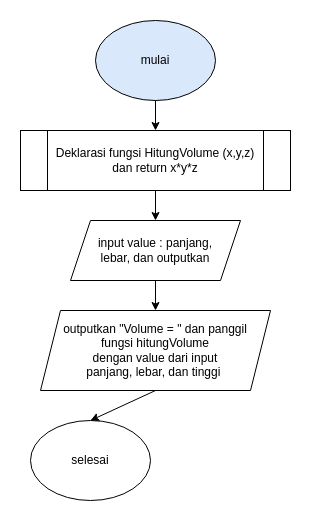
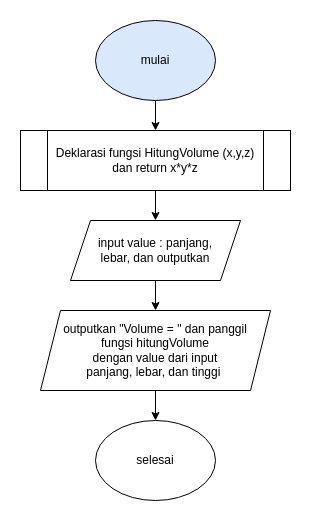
  <mxCell id="0" />
  <mxCell id="1" parent="0" />
  <mxCell id="2" value="mulai" style="ellipse;whiteSpace=wrap;html=1;fillColor=#dae8fc;" vertex="1" parent="1"><mxGeometry x="95" y="20" width="120" height="80" as="geometry" /></mxCell>
  <mxCell id="3" value="" style="endArrow=classic;html=1;rounded=0;exitX=0.5;exitY=1;exitDx=0;exitDy=0;" edge="1" parent="1" source="2"><mxGeometry width="50" height="50" relative="1" as="geometry"><mxPoint x="145" y="240" as="sourcePoint" /><mxPoint x="155" y="130" as="targetPoint" /></mxGeometry></mxCell>
  <mxCell id="4" value="Deklarasi fungsi HitungVolume (x,y,z)&lt;br&gt;dan return x*y*z" style="shape=process;whiteSpace=wrap;html=1;backgroundOutline=1;" vertex="1" parent="1"><mxGeometry x="20" y="130" width="270" height="60" as="geometry" /></mxCell>
  <mxCell id="5" value="input value : panjang,&lt;br&gt;lebar, dan outputkan" style="shape=parallelogram;perimeter=parallelogramPerimeter;whiteSpace=wrap;html=1;fixedSize=1;" vertex="1" parent="1"><mxGeometry x="70" y="220" width="170" height="60" as="geometry" /></mxCell>
  <mxCell id="6" value="outputkan &quot;Volume = &quot; dan panggil &lt;br&gt;fungsi hitungVolume &lt;br&gt;dengan value dari input&lt;br&gt;panjang, lebar, dan tinggi&amp;nbsp;" style="shape=parallelogram;perimeter=parallelogramPerimeter;whiteSpace=wrap;html=1;fixedSize=1;" vertex="1" parent="1"><mxGeometry x="40" y="310" width="230" height="80" as="geometry" /></mxCell>
  <mxCell id="7" value="" style="endArrow=classic;html=1;rounded=0;exitX=0.5;exitY=1;exitDx=0;exitDy=0;" edge="1" parent="1" source="4"><mxGeometry width="50" height="50" relative="1" as="geometry"><mxPoint x="145" y="210" as="sourcePoint" /><mxPoint x="155" y="220" as="targetPoint" /></mxGeometry></mxCell>
  <mxCell id="8" value="" style="endArrow=classic;html=1;rounded=0;entryX=0.5;entryY=0;entryDx=0;entryDy=0;" edge="1" parent="1" target="6"><mxGeometry width="50" height="50" relative="1" as="geometry"><mxPoint x="155" y="280" as="sourcePoint" /><mxPoint x="195" y="120" as="targetPoint" /></mxGeometry></mxCell>
- <mxCell id="9" value="selesai" style="ellipse;whiteSpace=wrap;html=1;" vertex="1" parent="1"><mxGeometry x="30" y="420" width="120" height="80" as="geometry" /></mxCell>
+ <mxCell id="9" value="selesai" style="ellipse;whiteSpace=wrap;html=1;" vertex="1" parent="1"><mxGeometry x="95" y="420" width="120" height="80" as="geometry" /></mxCell>
  <mxCell id="10" value="" style="endArrow=classic;html=1;rounded=0;entryX=0.5;entryY=0;entryDx=0;entryDy=0;exitX=0.5;exitY=1;exitDx=0;exitDy=0;" edge="1" parent="1" source="6" target="9"><mxGeometry width="50" height="50" relative="1" as="geometry"><mxPoint x="145" y="350" as="sourcePoint" /><mxPoint x="195" y="300" as="targetPoint" /></mxGeometry></mxCell>
